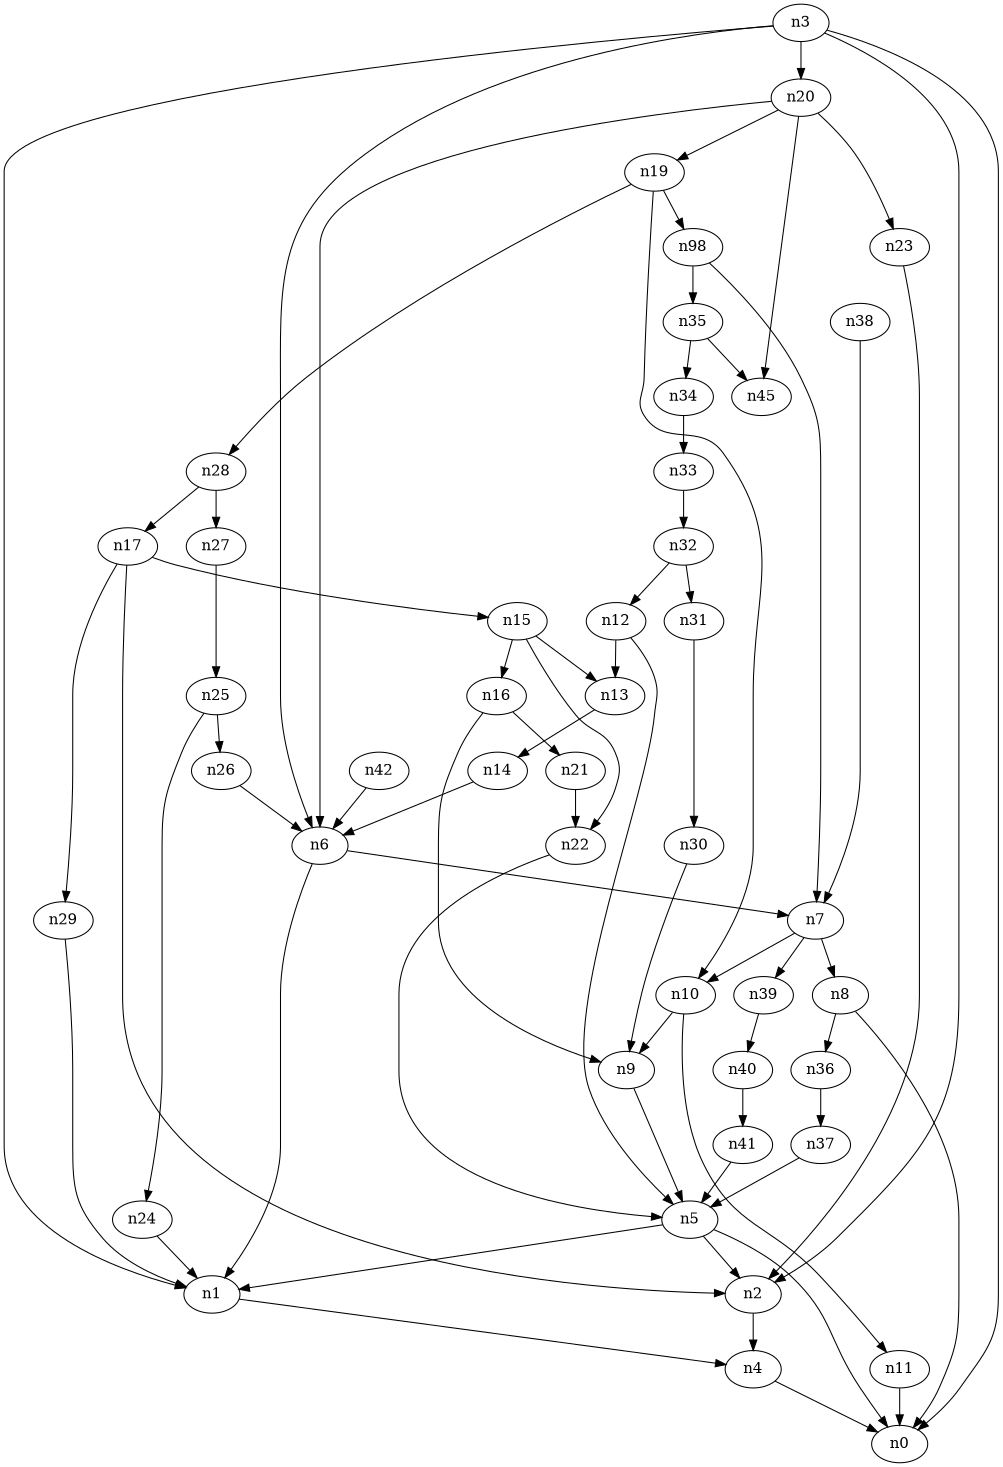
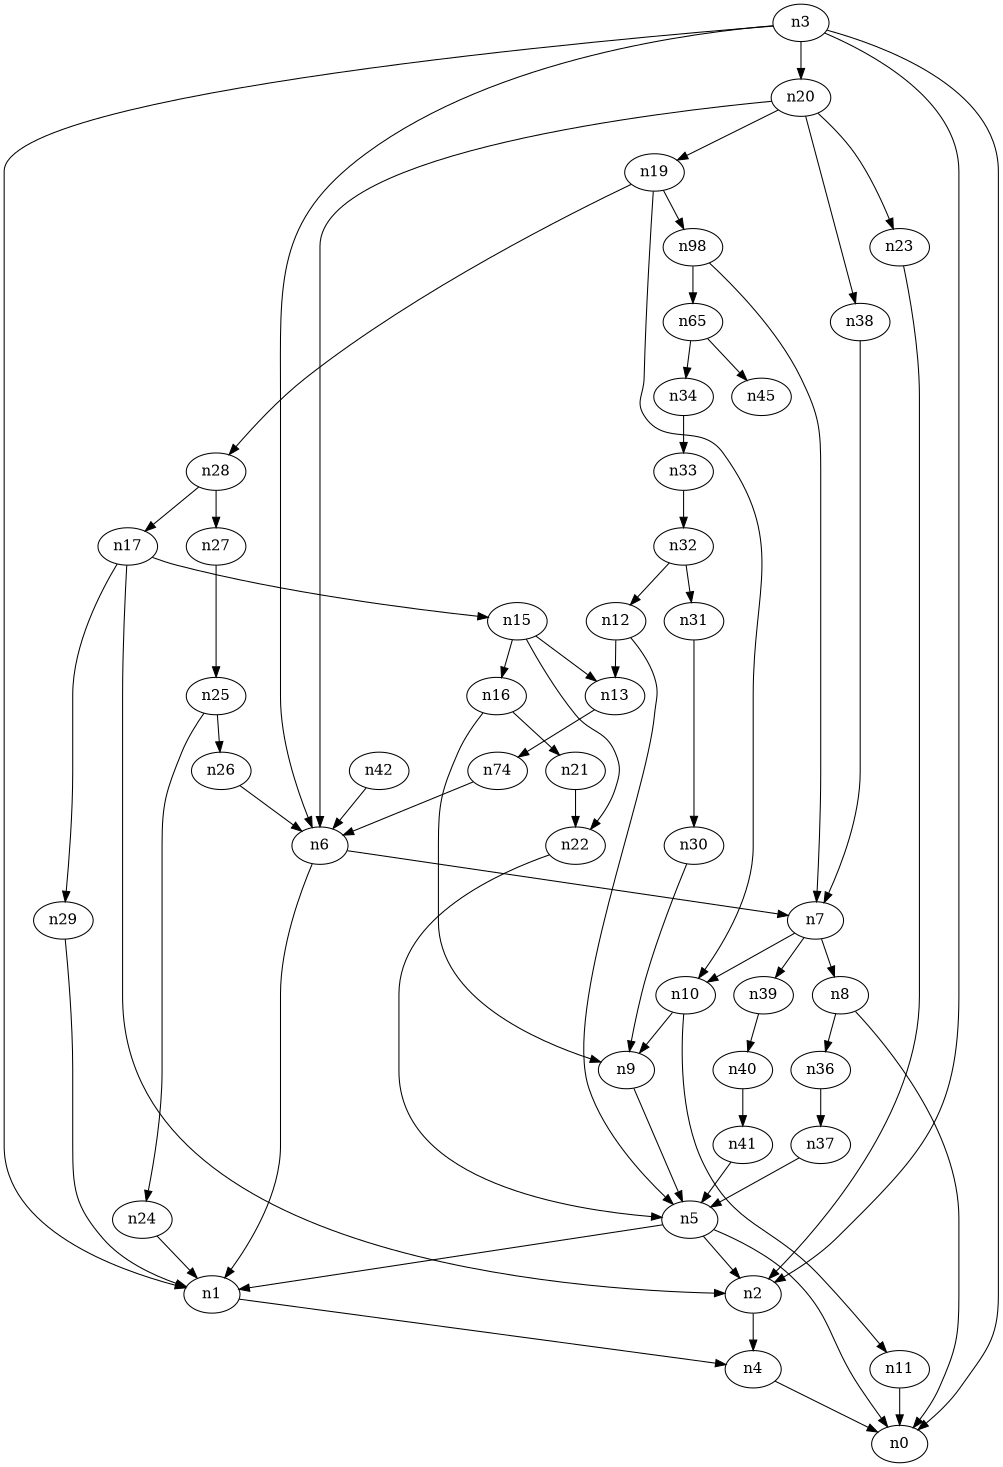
  digraph {
    n1
    n4
    n0
    n2
    n3
    n6
    n20
    n7
    n19
    n23
    n38
    n8
    n10
    n39
    n18 [label=n98]
    n28
    n5
    n36
    n9
    n11
    n40
    n37
    n41
    n12
    n13
-   n14
+   n14 [label=n74]
    n15
    n16
    n22
    n21
    n17
    n29
-   n35
+   n35 [label=n65]
    n34
    n45
    n33
    n27
    n25
    n24
    n26
    n30
    n31
    n32
    n42
    n1 -> n4
    n4 -> n0
    n2 -> n4
    n3 -> n1
    n3 -> n0
    n3 -> n2
    n3 -> n6
    n3 -> n20
    n6 -> n1
    n6 -> n7
    n20 -> n6
    n20 -> n19
    n20 -> n23
-   n20 -> n45
+   n20 -> n38
    n7 -> n8
    n7 -> n10
    n7 -> n39
    n19 -> n10
    n19 -> n18
    n19 -> n28
    n23 -> n2
    n38 -> n7
    n8 -> n0
    n8 -> n36
    n10 -> n9
    n10 -> n11
    n39 -> n40
    n18 -> n7
    n18 -> n35
    n28 -> n17
    n28 -> n27
    n5 -> n1
    n5 -> n0
    n5 -> n2
    n36 -> n37
    n9 -> n5
    n11 -> n0
    n40 -> n41
    n37 -> n5
    n41 -> n5
    n12 -> n5
    n12 -> n13
    n13 -> n14
    n14 -> n6
    n15 -> n13
    n15 -> n16
    n15 -> n22
    n16 -> n9
    n16 -> n21
    n22 -> n5
    n21 -> n22
    n17 -> n2
    n17 -> n15
    n17 -> n29
    n29 -> n1
    n35 -> n34
    n35 -> n45
    n34 -> n33
    n33 -> n32
    n27 -> n25
    n25 -> n24
    n25 -> n26
    n24 -> n1
    n26 -> n6
    n30 -> n9
    n31 -> n30
    n32 -> n12
    n32 -> n31
    n42 -> n6
  }
